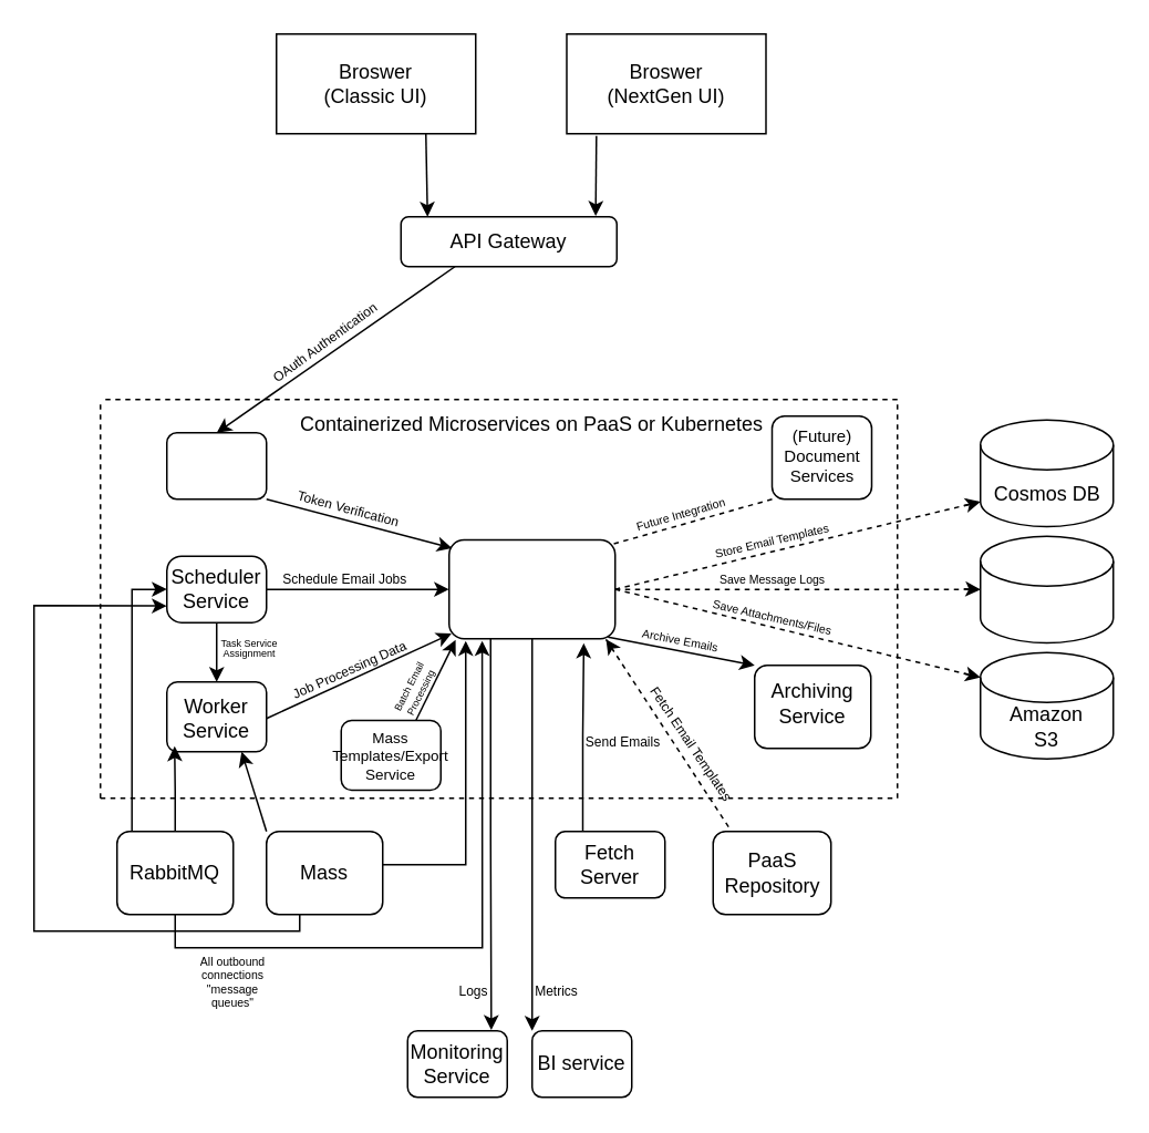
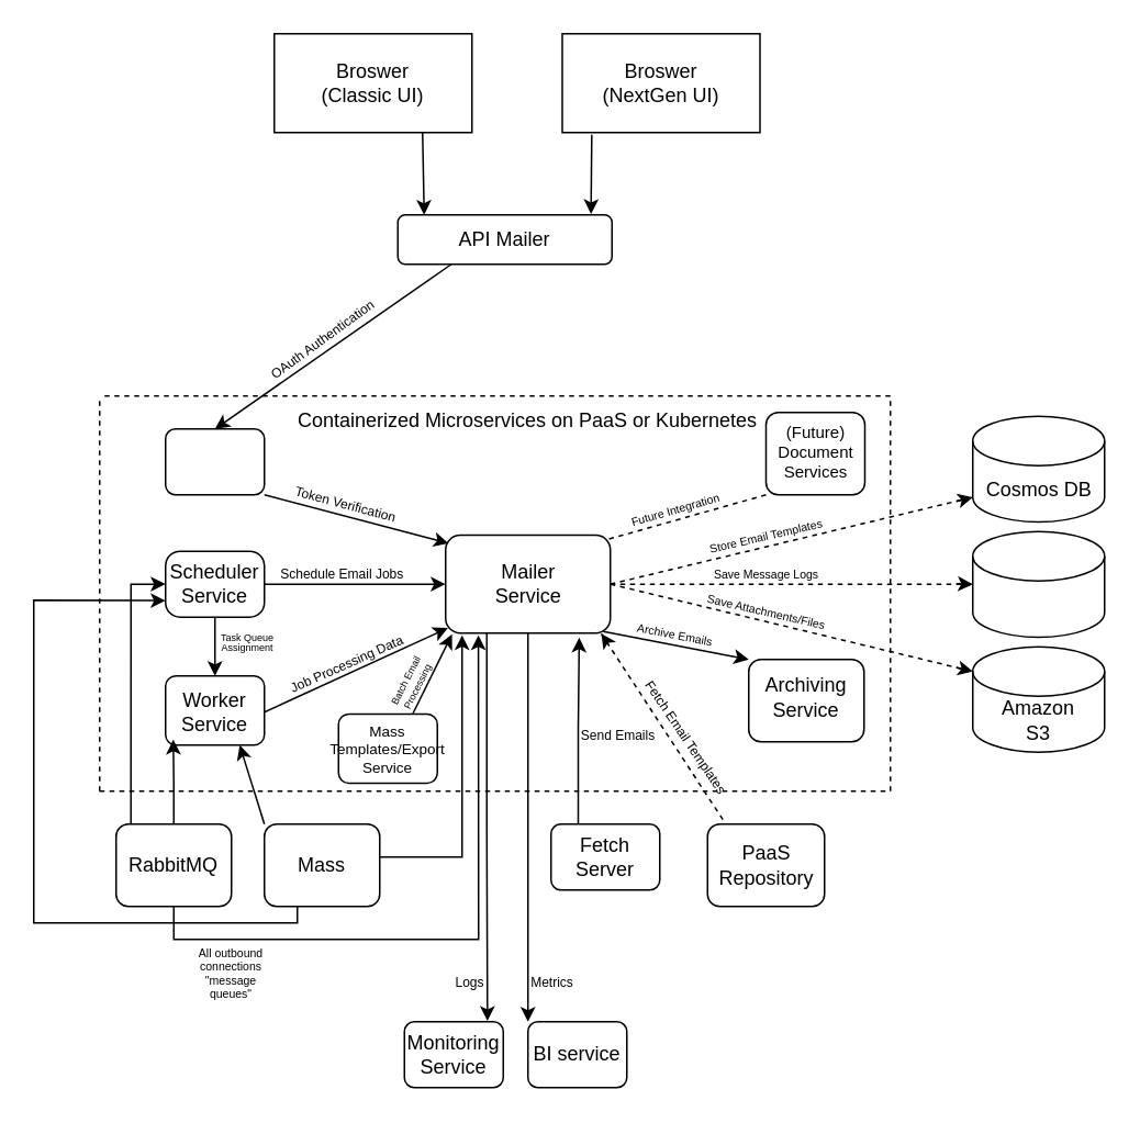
  <mxCell id="0" />
  <mxCell id="1" parent="0" />
  <mxCell id="2" value="Containerized Microservices on PaaS or Kubernetes" style="text;strokeColor=none;align=center;fillColor=none;html=1;verticalAlign=middle;whiteSpace=wrap;rounded=0;" vertex="1" parent="1"><mxGeometry x="160" y="240" width="320" height="30" as="geometry" /></mxCell>
  <mxCell id="3" value="" style="rounded=1;whiteSpace=wrap;html=1;" vertex="1" parent="1"><mxGeometry x="241" y="130" width="130" height="30" as="geometry" /></mxCell>
- <mxCell id="4" value="API Gateway" style="text;strokeColor=none;align=center;fillColor=none;html=1;verticalAlign=middle;whiteSpace=wrap;rounded=0;" vertex="1" parent="1"><mxGeometry x="253" y="135" width="106" height="20" as="geometry" /></mxCell>
+ <mxCell id="4" value="API Mailer" style="text;strokeColor=none;align=center;fillColor=none;html=1;verticalAlign=middle;whiteSpace=wrap;rounded=0;" vertex="1" parent="1"><mxGeometry x="253" y="135" width="106" height="20" as="geometry" /></mxCell>
  <mxCell id="5" value="" style="rounded=0;whiteSpace=wrap;html=1;" vertex="1" parent="1"><mxGeometry x="166" y="20" width="120" height="60" as="geometry" /></mxCell>
  <mxCell id="6" value="" style="rounded=0;whiteSpace=wrap;html=1;" vertex="1" parent="1"><mxGeometry x="340.83" y="20" width="120" height="60" as="geometry" /></mxCell>
  <mxCell id="7" value="Broswer (Classic UI)" style="text;html=1;align=center;verticalAlign=middle;whiteSpace=wrap;rounded=0;" vertex="1" parent="1"><mxGeometry x="181" y="35" width="90" height="30" as="geometry" /></mxCell>
  <mxCell id="8" value="Broswer (NextGen UI)" style="text;html=1;align=center;verticalAlign=middle;whiteSpace=wrap;rounded=0;" vertex="1" parent="1"><mxGeometry x="355.83" y="35" width="90" height="30" as="geometry" /></mxCell>
  <mxCell id="9" value="" style="endArrow=classic;html=1;rounded=0;exitX=0.75;exitY=1;exitDx=0;exitDy=0;" edge="1" parent="1" source="5"><mxGeometry width="50" height="50" relative="1" as="geometry"><mxPoint x="301" y="10" as="sourcePoint" /><mxPoint x="257" y="130" as="targetPoint" /></mxGeometry></mxCell>
  <mxCell id="10" value="" style="endArrow=classic;html=1;rounded=0;exitX=0.149;exitY=1.023;exitDx=0;exitDy=0;exitPerimeter=0;entryX=0.902;entryY=-0.016;entryDx=0;entryDy=0;entryPerimeter=0;" edge="1" parent="1" source="6" target="3"><mxGeometry width="50" height="50" relative="1" as="geometry"><mxPoint x="291" y="160" as="sourcePoint" /><mxPoint x="371" y="120" as="targetPoint" /></mxGeometry></mxCell>
  <mxCell id="11" value="" style="endArrow=none;dashed=1;html=1;rounded=0;" edge="1" parent="1"><mxGeometry width="50" height="50" relative="1" as="geometry"><mxPoint x="60" y="480" as="sourcePoint" /><mxPoint x="60" y="240" as="targetPoint" /></mxGeometry></mxCell>
  <mxCell id="12" value="" style="endArrow=none;dashed=1;html=1;rounded=0;" edge="1" parent="1"><mxGeometry width="50" height="50" relative="1" as="geometry"><mxPoint x="540" y="240" as="sourcePoint" /><mxPoint x="60" y="240" as="targetPoint" /></mxGeometry></mxCell>
  <mxCell id="13" value="" style="endArrow=none;dashed=1;html=1;rounded=0;" edge="1" parent="1"><mxGeometry width="50" height="50" relative="1" as="geometry"><mxPoint x="540" y="480" as="sourcePoint" /><mxPoint x="540" y="240" as="targetPoint" /></mxGeometry></mxCell>
  <mxCell id="14" value="" style="endArrow=none;dashed=1;html=1;rounded=0;" edge="1" parent="1"><mxGeometry width="50" height="50" relative="1" as="geometry"><mxPoint x="60" y="480" as="sourcePoint" /><mxPoint x="540" y="480" as="targetPoint" /></mxGeometry></mxCell>
  <mxCell id="15" style="edgeStyle=orthogonalEdgeStyle;rounded=0;orthogonalLoop=1;jettySize=auto;html=1;exitX=0.5;exitY=1;exitDx=0;exitDy=0;entryX=0;entryY=0;entryDx=0;entryDy=0;" edge="1" parent="1" source="16" target="78"><mxGeometry relative="1" as="geometry" /></mxCell>
  <mxCell id="16" value="" style="rounded=1;whiteSpace=wrap;html=1;" vertex="1" parent="1"><mxGeometry x="270" y="324.5" width="100" height="59.5" as="geometry" /></mxCell>
+ <mxCell id="17" value="Mailer Service" style="text;html=1;align=center;verticalAlign=middle;whiteSpace=wrap;rounded=0;" vertex="1" parent="1"><mxGeometry x="282.5" y="339.25" width="75" height="30" as="geometry" /></mxCell>
  <mxCell id="18" value="" style="rounded=1;whiteSpace=wrap;html=1;arcSize=22;" vertex="1" parent="1"><mxGeometry x="100" y="334.25" width="60" height="40" as="geometry" /></mxCell>
  <mxCell id="19" value="Scheduler Service" style="text;html=1;align=center;verticalAlign=middle;whiteSpace=wrap;rounded=0;" vertex="1" parent="1"><mxGeometry x="105" y="339.25" width="50" height="30" as="geometry" /></mxCell>
  <mxCell id="20" value="" style="rounded=1;whiteSpace=wrap;html=1;" vertex="1" parent="1"><mxGeometry x="100" y="410" width="60" height="42" as="geometry" /></mxCell>
  <mxCell id="21" value="Worker Service" style="text;html=1;align=center;verticalAlign=middle;whiteSpace=wrap;rounded=0;" vertex="1" parent="1"><mxGeometry x="100" y="417" width="60" height="30" as="geometry" /></mxCell>
  <mxCell id="22" value="" style="endArrow=classic;html=1;rounded=0;exitX=1;exitY=0.5;exitDx=0;exitDy=0;entryX=0;entryY=0.5;entryDx=0;entryDy=0;" edge="1" parent="1" source="18" target="16"><mxGeometry width="50" height="50" relative="1" as="geometry"><mxPoint x="185" y="352" as="sourcePoint" /><mxPoint x="265" y="354" as="targetPoint" /></mxGeometry></mxCell>
  <mxCell id="23" value="&lt;font style=&quot;font-size: 8px;&quot;&gt;Schedule Email Jobs&lt;/font&gt;" style="text;html=1;align=center;verticalAlign=middle;whiteSpace=wrap;rounded=0;" vertex="1" parent="1"><mxGeometry x="150" y="342" width="115" height="10" as="geometry" /></mxCell>
  <mxCell id="24" value="" style="endArrow=classic;html=1;rounded=0;exitX=0.5;exitY=1;exitDx=0;exitDy=0;entryX=0.5;entryY=0;entryDx=0;entryDy=0;" edge="1" parent="1" source="18" target="20"><mxGeometry width="50" height="50" relative="1" as="geometry"><mxPoint x="295" y="420" as="sourcePoint" /><mxPoint x="345" y="370" as="targetPoint" /></mxGeometry></mxCell>
  <mxCell id="25" value="" style="endArrow=classic;html=1;rounded=0;exitX=1;exitY=0.5;exitDx=0;exitDy=0;entryX=0.014;entryY=0.948;entryDx=0;entryDy=0;entryPerimeter=0;" edge="1" parent="1" source="21" target="16"><mxGeometry width="50" height="50" relative="1" as="geometry"><mxPoint x="275" y="420" as="sourcePoint" /><mxPoint x="295" y="460" as="targetPoint" /></mxGeometry></mxCell>
- <mxCell id="26" value="&lt;p style=&quot;line-height: 30%;&quot;&gt;&lt;font style=&quot;font-size: 6px;&quot;&gt;Task Service Assignment&lt;/font&gt;&lt;/p&gt;" style="text;html=1;align=center;verticalAlign=middle;whiteSpace=wrap;rounded=0;" vertex="1" parent="1"><mxGeometry x="120" y="374.25" width="60" height="30" as="geometry" /></mxCell>
+ <mxCell id="26" value="&lt;p style=&quot;line-height: 30%;&quot;&gt;&lt;font style=&quot;font-size: 6px;&quot;&gt;Task Queue Assignment&lt;/font&gt;&lt;/p&gt;" style="text;html=1;align=center;verticalAlign=middle;whiteSpace=wrap;rounded=0;" vertex="1" parent="1"><mxGeometry x="120" y="374.25" width="60" height="30" as="geometry" /></mxCell>
  <mxCell id="27" value="&lt;font style=&quot;font-size: 8px;&quot;&gt;Job Processing Data&lt;/font&gt;" style="text;html=1;align=center;verticalAlign=middle;whiteSpace=wrap;rounded=0;rotation=336;" vertex="1" parent="1"><mxGeometry x="170" y="387" width="80" height="30" as="geometry" /></mxCell>
  <mxCell id="28" value="" style="rounded=1;whiteSpace=wrap;html=1;" vertex="1" parent="1"><mxGeometry x="100" y="260" width="60" height="40" as="geometry" /></mxCell>
  <mxCell id="29" value="" style="endArrow=classic;html=1;rounded=0;entryX=0.5;entryY=0;entryDx=0;entryDy=0;exitX=0.25;exitY=1;exitDx=0;exitDy=0;" edge="1" parent="1" source="3" target="28"><mxGeometry width="50" height="50" relative="1" as="geometry"><mxPoint x="230" y="320" as="sourcePoint" /><mxPoint x="280" y="270" as="targetPoint" /></mxGeometry></mxCell>
  <mxCell id="30" value="&lt;font style=&quot;font-size: 8px;&quot;&gt;OAuth Authentication&lt;/font&gt;" style="text;html=1;align=center;verticalAlign=middle;whiteSpace=wrap;rounded=0;rotation=324;" vertex="1" parent="1"><mxGeometry x="125" y="190" width="140" height="30" as="geometry" /></mxCell>
  <mxCell id="31" value="" style="endArrow=classic;html=1;rounded=0;exitX=1;exitY=1;exitDx=0;exitDy=0;entryX=0.018;entryY=0.083;entryDx=0;entryDy=0;entryPerimeter=0;" edge="1" parent="1" source="28" target="16"><mxGeometry width="50" height="50" relative="1" as="geometry"><mxPoint x="220" y="330" as="sourcePoint" /><mxPoint x="270" y="280" as="targetPoint" /></mxGeometry></mxCell>
  <mxCell id="32" value="&lt;font style=&quot;font-size: 8px;&quot;&gt;Token Verification&lt;/font&gt;" style="text;html=1;align=center;verticalAlign=middle;whiteSpace=wrap;rounded=0;rotation=15;" vertex="1" parent="1"><mxGeometry x="160" y="290" width="100" height="30" as="geometry" /></mxCell>
  <mxCell id="33" value="" style="rounded=1;whiteSpace=wrap;html=1;" vertex="1" parent="1"><mxGeometry x="205" y="433.14" width="60" height="42" as="geometry" /></mxCell>
  <mxCell id="34" value="&lt;font style=&quot;font-size: 9px;&quot;&gt;Mass Templates/Export Service&lt;/font&gt;" style="text;html=1;align=center;verticalAlign=middle;whiteSpace=wrap;rounded=0;fontSize=9;" vertex="1" parent="1"><mxGeometry x="205" y="440.14" width="60" height="30" as="geometry" /></mxCell>
  <mxCell id="35" value="Batch Email Processing" style="text;html=1;align=center;verticalAlign=middle;whiteSpace=wrap;rounded=0;spacingTop=0;spacing=5;fontSize=6;rotation=297;" vertex="1" parent="1"><mxGeometry x="220" y="400" width="60" height="30" as="geometry" /></mxCell>
  <mxCell id="36" value="" style="rounded=1;whiteSpace=wrap;html=1;" vertex="1" parent="1"><mxGeometry x="464.5" y="250" width="60" height="50" as="geometry" /></mxCell>
  <mxCell id="37" value="" style="endArrow=none;dashed=1;html=1;rounded=0;exitX=0;exitY=1;exitDx=0;exitDy=0;entryX=0.972;entryY=0.049;entryDx=0;entryDy=0;entryPerimeter=0;" edge="1" parent="1" source="36" target="16"><mxGeometry width="50" height="50" relative="1" as="geometry"><mxPoint x="484.5" y="324.5" as="sourcePoint" /><mxPoint x="420" y="370" as="targetPoint" /><Array as="points" /></mxGeometry></mxCell>
  <mxCell id="38" value="(Future) Document Services" style="text;html=1;align=center;verticalAlign=middle;whiteSpace=wrap;rounded=0;fontSize=10;" vertex="1" parent="1"><mxGeometry x="464.5" y="259.25" width="60" height="30" as="geometry" /></mxCell>
  <mxCell id="39" value="Future Integration" style="text;html=1;align=center;verticalAlign=middle;whiteSpace=wrap;rounded=0;fontSize=7;rotation=344;" vertex="1" parent="1"><mxGeometry x="349.83" y="294.5" width="120" height="30" as="geometry" /></mxCell>
  <mxCell id="40" value="" style="rounded=1;whiteSpace=wrap;html=1;" vertex="1" parent="1"><mxGeometry x="454" y="400" width="70" height="50" as="geometry" /></mxCell>
  <mxCell id="41" value="Archiving Service" style="text;html=1;align=center;verticalAlign=middle;whiteSpace=wrap;rounded=0;" vertex="1" parent="1"><mxGeometry x="459" y="408" width="60" height="30" as="geometry" /></mxCell>
  <mxCell id="42" value="" style="endArrow=classic;html=1;rounded=0;exitX=0.957;exitY=0.983;exitDx=0;exitDy=0;exitPerimeter=0;entryX=0;entryY=0;entryDx=0;entryDy=0;" edge="1" parent="1" source="16" target="40"><mxGeometry width="50" height="50" relative="1" as="geometry"><mxPoint x="330" y="400" as="sourcePoint" /><mxPoint x="430" y="460" as="targetPoint" /></mxGeometry></mxCell>
  <mxCell id="43" value="Archive Emails" style="text;html=1;align=center;verticalAlign=middle;whiteSpace=wrap;rounded=0;fontSize=7;rotation=11;" vertex="1" parent="1"><mxGeometry x="385.16" y="384" width="49.34" height="3.79" as="geometry" /></mxCell>
  <mxCell id="44" style="edgeStyle=orthogonalEdgeStyle;rounded=0;orthogonalLoop=1;jettySize=auto;html=1;exitX=0.128;exitY=-0.004;exitDx=0;exitDy=0;entryX=0;entryY=0.5;entryDx=0;entryDy=0;exitPerimeter=0;" edge="1" parent="1" source="45" target="18"><mxGeometry relative="1" as="geometry" /></mxCell>
  <mxCell id="45" value="" style="rounded=1;whiteSpace=wrap;html=1;" vertex="1" parent="1"><mxGeometry x="70" y="500" width="70" height="50" as="geometry" /></mxCell>
  <mxCell id="46" value="RabbitMQ" style="text;html=1;align=center;verticalAlign=middle;whiteSpace=wrap;rounded=0;" vertex="1" parent="1"><mxGeometry x="75" y="510" width="60" height="30" as="geometry" /></mxCell>
  <mxCell id="47" value="" style="rounded=1;whiteSpace=wrap;html=1;" vertex="1" parent="1"><mxGeometry x="160" y="500" width="70" height="50" as="geometry" /></mxCell>
  <mxCell id="48" value="Mass" style="text;html=1;align=center;verticalAlign=middle;whiteSpace=wrap;rounded=0;" vertex="1" parent="1"><mxGeometry x="165" y="510" width="60" height="30" as="geometry" /></mxCell>
  <mxCell id="49" style="edgeStyle=orthogonalEdgeStyle;rounded=0;orthogonalLoop=1;jettySize=auto;html=1;exitX=0.5;exitY=0;exitDx=0;exitDy=0;entryX=0.078;entryY=0.921;entryDx=0;entryDy=0;entryPerimeter=0;" edge="1" parent="1" source="45" target="20"><mxGeometry relative="1" as="geometry" /></mxCell>
  <mxCell id="50" value="" style="endArrow=classic;html=1;rounded=0;entryX=0.1;entryY=1.021;entryDx=0;entryDy=0;entryPerimeter=0;" edge="1" parent="1" target="16"><mxGeometry width="50" height="50" relative="1" as="geometry"><mxPoint x="230" y="520" as="sourcePoint" /><mxPoint x="290" y="390" as="targetPoint" /><Array as="points"><mxPoint x="280" y="520" /></Array></mxGeometry></mxCell>
  <mxCell id="51" value="" style="endArrow=classic;html=1;rounded=0;exitX=0.5;exitY=1;exitDx=0;exitDy=0;entryX=0.199;entryY=1.022;entryDx=0;entryDy=0;entryPerimeter=0;" edge="1" parent="1" source="45" target="16"><mxGeometry width="50" height="50" relative="1" as="geometry"><mxPoint x="120" y="610" as="sourcePoint" /><mxPoint x="320" y="400" as="targetPoint" /><Array as="points"><mxPoint x="105" y="570" /><mxPoint x="290" y="570" /></Array></mxGeometry></mxCell>
  <mxCell id="52" value="" style="endArrow=classic;html=1;rounded=0;exitX=0.286;exitY=0.998;exitDx=0;exitDy=0;entryX=0;entryY=0.75;entryDx=0;entryDy=0;exitPerimeter=0;" edge="1" parent="1" source="47" target="18"><mxGeometry width="50" height="50" relative="1" as="geometry"><mxPoint x="300" y="480" as="sourcePoint" /><mxPoint x="20" y="550" as="targetPoint" /><Array as="points"><mxPoint x="180" y="560" /><mxPoint x="20" y="560" /><mxPoint x="20" y="364" /></Array></mxGeometry></mxCell>
  <mxCell id="53" value="" style="endArrow=classic;html=1;rounded=0;exitX=0;exitY=0;exitDx=0;exitDy=0;entryX=0.75;entryY=1;entryDx=0;entryDy=0;" edge="1" parent="1" source="47" target="20"><mxGeometry width="50" height="50" relative="1" as="geometry"><mxPoint x="200" y="490" as="sourcePoint" /><mxPoint x="250" y="440" as="targetPoint" /></mxGeometry></mxCell>
  <mxCell id="54" value="&lt;p style=&quot;line-height: 61%;&quot;&gt;&lt;font style=&quot;font-size: 7px;&quot;&gt;All outbound connections &quot;message queues&quot;&lt;/font&gt;&lt;/p&gt;" style="text;html=1;align=center;verticalAlign=middle;whiteSpace=wrap;rounded=0;" vertex="1" parent="1"><mxGeometry x="110" y="575" width="60" height="30" as="geometry" /></mxCell>
  <mxCell id="55" value="" style="rounded=1;whiteSpace=wrap;html=1;" vertex="1" parent="1"><mxGeometry x="334" y="500" width="66" height="40" as="geometry" /></mxCell>
  <mxCell id="56" value="Fetch Server" style="text;html=1;align=center;verticalAlign=middle;whiteSpace=wrap;rounded=0;" vertex="1" parent="1"><mxGeometry x="337" y="505" width="60" height="30" as="geometry" /></mxCell>
  <mxCell id="57" style="edgeStyle=orthogonalEdgeStyle;rounded=0;orthogonalLoop=1;jettySize=auto;html=1;exitX=0.25;exitY=0;exitDx=0;exitDy=0;entryX=0.811;entryY=1.046;entryDx=0;entryDy=0;entryPerimeter=0;" edge="1" parent="1" source="55" target="16"><mxGeometry relative="1" as="geometry" /></mxCell>
  <mxCell id="58" value="&lt;font style=&quot;font-size: 8px;&quot;&gt;Send Emails&lt;/font&gt;" style="text;html=1;align=center;verticalAlign=middle;whiteSpace=wrap;rounded=0;" vertex="1" parent="1"><mxGeometry x="345" y="430" width="60" height="30" as="geometry" /></mxCell>
  <mxCell id="59" value="" style="rounded=1;whiteSpace=wrap;html=1;" vertex="1" parent="1"><mxGeometry x="429" y="500" width="71" height="50" as="geometry" /></mxCell>
  <mxCell id="60" value="PaaS Repository" style="text;html=1;align=center;verticalAlign=middle;whiteSpace=wrap;rounded=0;" vertex="1" parent="1"><mxGeometry x="434.5" y="510" width="60" height="30" as="geometry" /></mxCell>
  <mxCell id="61" value="&lt;p style=&quot;line-height: 50%;&quot;&gt;&lt;font style=&quot;font-size: 8px;&quot;&gt;Fetch Email Templates&lt;/font&gt;&lt;/p&gt;" style="text;html=1;align=center;verticalAlign=middle;whiteSpace=wrap;rounded=0;rotation=56;" vertex="1" parent="1"><mxGeometry x="375.14" y="433.14" width="83.8" height="28" as="geometry" /></mxCell>
  <mxCell id="62" value="" style="endArrow=none;dashed=1;html=1;rounded=0;entryX=0.945;entryY=1.006;entryDx=0;entryDy=0;entryPerimeter=0;exitX=0.131;exitY=-0.054;exitDx=0;exitDy=0;exitPerimeter=0;" edge="1" parent="1" source="59" target="16"><mxGeometry width="50" height="50" relative="1" as="geometry"><mxPoint x="320" y="470" as="sourcePoint" /><mxPoint x="370" y="420" as="targetPoint" /></mxGeometry></mxCell>
  <mxCell id="63" value="" style="endArrow=classic;html=1;rounded=0;entryX=0.945;entryY=1.005;entryDx=0;entryDy=0;entryPerimeter=0;" edge="1" parent="1" target="16"><mxGeometry width="50" height="50" relative="1" as="geometry"><mxPoint x="367" y="388" as="sourcePoint" /><mxPoint x="390" y="370" as="targetPoint" /><Array as="points" /></mxGeometry></mxCell>
  <mxCell id="64" value="" style="shape=cylinder3;whiteSpace=wrap;html=1;boundedLbl=1;backgroundOutline=1;size=15;" vertex="1" parent="1"><mxGeometry x="590" y="252.25" width="80" height="64.25" as="geometry" /></mxCell>
  <mxCell id="65" value="Cosmos DB" style="text;html=1;align=center;verticalAlign=middle;whiteSpace=wrap;rounded=0;" vertex="1" parent="1"><mxGeometry x="592.5" y="282.25" width="75" height="30" as="geometry" /></mxCell>
  <mxCell id="66" value="" style="shape=cylinder3;whiteSpace=wrap;html=1;boundedLbl=1;backgroundOutline=1;size=15;" vertex="1" parent="1"><mxGeometry x="590" y="322.25" width="80" height="64.25" as="geometry" /></mxCell>
  <mxCell id="67" value="" style="shape=cylinder3;whiteSpace=wrap;html=1;boundedLbl=1;backgroundOutline=1;size=15;" vertex="1" parent="1"><mxGeometry x="590" y="392.25" width="80" height="64" as="geometry" /></mxCell>
  <mxCell id="68" value="Amazon S3" style="text;html=1;align=center;verticalAlign=middle;whiteSpace=wrap;rounded=0;" vertex="1" parent="1"><mxGeometry x="600" y="422.25" width="60" height="30" as="geometry" /></mxCell>
  <mxCell id="69" value="" style="endArrow=none;dashed=1;html=1;rounded=0;exitX=1;exitY=0.5;exitDx=0;exitDy=0;entryX=0;entryY=0.5;entryDx=0;entryDy=0;entryPerimeter=0;" edge="1" parent="1" source="16" target="66"><mxGeometry width="50" height="50" relative="1" as="geometry"><mxPoint x="390" y="350" as="sourcePoint" /><mxPoint x="580" y="340" as="targetPoint" /></mxGeometry></mxCell>
  <mxCell id="70" value="" style="endArrow=none;dashed=1;html=1;rounded=0;entryX=0;entryY=1;entryDx=0;entryDy=-15;entryPerimeter=0;exitX=1;exitY=0.5;exitDx=0;exitDy=0;" edge="1" parent="1" source="16" target="64"><mxGeometry width="50" height="50" relative="1" as="geometry"><mxPoint x="470" y="410" as="sourcePoint" /><mxPoint x="520" y="360" as="targetPoint" /></mxGeometry></mxCell>
  <mxCell id="71" value="" style="endArrow=none;dashed=1;html=1;rounded=0;exitX=1;exitY=0.5;exitDx=0;exitDy=0;entryX=0;entryY=0;entryDx=0;entryDy=15;entryPerimeter=0;" edge="1" parent="1" source="16" target="67"><mxGeometry width="50" height="50" relative="1" as="geometry"><mxPoint x="470" y="380" as="sourcePoint" /><mxPoint x="520" y="330" as="targetPoint" /></mxGeometry></mxCell>
  <mxCell id="72" value="Store Email Templates" style="text;html=1;align=center;verticalAlign=middle;whiteSpace=wrap;rounded=0;fontSize=7;rotation=347;" vertex="1" parent="1"><mxGeometry x="405" y="311" width="120" height="30" as="geometry" /></mxCell>
  <mxCell id="73" value="Save Message Logs" style="text;html=1;align=center;verticalAlign=middle;whiteSpace=wrap;rounded=0;fontSize=7;rotation=0;" vertex="1" parent="1"><mxGeometry x="405" y="334.25" width="120" height="30" as="geometry" /></mxCell>
  <mxCell id="74" value="Save Attachments/Files" style="text;html=1;align=center;verticalAlign=middle;whiteSpace=wrap;rounded=0;fontSize=7;rotation=13;" vertex="1" parent="1"><mxGeometry x="405" y="356.5" width="120" height="30" as="geometry" /></mxCell>
  <mxCell id="75" value="" style="endArrow=classic;html=1;rounded=0;exitX=0.75;exitY=0;exitDx=0;exitDy=0;entryX=0.039;entryY=1.012;entryDx=0;entryDy=0;entryPerimeter=0;" edge="1" parent="1" source="33" target="16"><mxGeometry width="50" height="50" relative="1" as="geometry"><mxPoint x="230" y="470" as="sourcePoint" /><mxPoint x="280" y="420" as="targetPoint" /></mxGeometry></mxCell>
  <mxCell id="76" value="" style="rounded=1;whiteSpace=wrap;html=1;" vertex="1" parent="1"><mxGeometry x="245" y="620" width="60" height="40" as="geometry" /></mxCell>
  <mxCell id="77" value="Monitoring Service" style="text;html=1;align=center;verticalAlign=middle;whiteSpace=wrap;rounded=0;" vertex="1" parent="1"><mxGeometry x="245" y="625" width="60" height="30" as="geometry" /></mxCell>
  <mxCell id="78" value="" style="rounded=1;whiteSpace=wrap;html=1;" vertex="1" parent="1"><mxGeometry x="320" y="620" width="60" height="40" as="geometry" /></mxCell>
  <mxCell id="79" value="BI service" style="text;html=1;align=center;verticalAlign=middle;whiteSpace=wrap;rounded=0;" vertex="1" parent="1"><mxGeometry x="320" y="625" width="60" height="30" as="geometry" /></mxCell>
  <mxCell id="80" value="" style="endArrow=classic;html=1;rounded=0;entryX=0;entryY=1;entryDx=0;entryDy=-15;entryPerimeter=0;" edge="1" parent="1" target="64"><mxGeometry width="50" height="50" relative="1" as="geometry"><mxPoint x="580" y="304" as="sourcePoint" /><mxPoint x="600" y="280" as="targetPoint" /></mxGeometry></mxCell>
  <mxCell id="81" value="" style="endArrow=classic;html=1;rounded=0;entryX=0;entryY=0.5;entryDx=0;entryDy=0;entryPerimeter=0;" edge="1" parent="1" target="66"><mxGeometry width="50" height="50" relative="1" as="geometry"><mxPoint x="580" y="354" as="sourcePoint" /><mxPoint x="600" y="312" as="targetPoint" /></mxGeometry></mxCell>
  <mxCell id="82" value="" style="endArrow=classic;html=1;rounded=0;entryX=0;entryY=0;entryDx=0;entryDy=15;entryPerimeter=0;" edge="1" parent="1" target="67"><mxGeometry width="50" height="50" relative="1" as="geometry"><mxPoint x="580" y="405" as="sourcePoint" /><mxPoint x="600" y="364" as="targetPoint" /></mxGeometry></mxCell>
  <mxCell id="83" style="edgeStyle=orthogonalEdgeStyle;rounded=0;orthogonalLoop=1;jettySize=auto;html=1;exitX=0.25;exitY=1;exitDx=0;exitDy=0;entryX=0.84;entryY=-0.011;entryDx=0;entryDy=0;entryPerimeter=0;" edge="1" parent="1" source="16" target="76"><mxGeometry relative="1" as="geometry" /></mxCell>
  <mxCell id="84" value="&lt;font style=&quot;font-size: 8px;&quot;&gt;Logs&lt;/font&gt;" style="text;html=1;align=center;verticalAlign=middle;whiteSpace=wrap;rounded=0;" vertex="1" parent="1"><mxGeometry x="255" y="580" width="60" height="30" as="geometry" /></mxCell>
  <mxCell id="85" value="&lt;font style=&quot;font-size: 8px;&quot;&gt;Metrics&lt;/font&gt;" style="text;html=1;align=center;verticalAlign=middle;whiteSpace=wrap;rounded=0;" vertex="1" parent="1"><mxGeometry x="305" y="580" width="60" height="30" as="geometry" /></mxCell>
